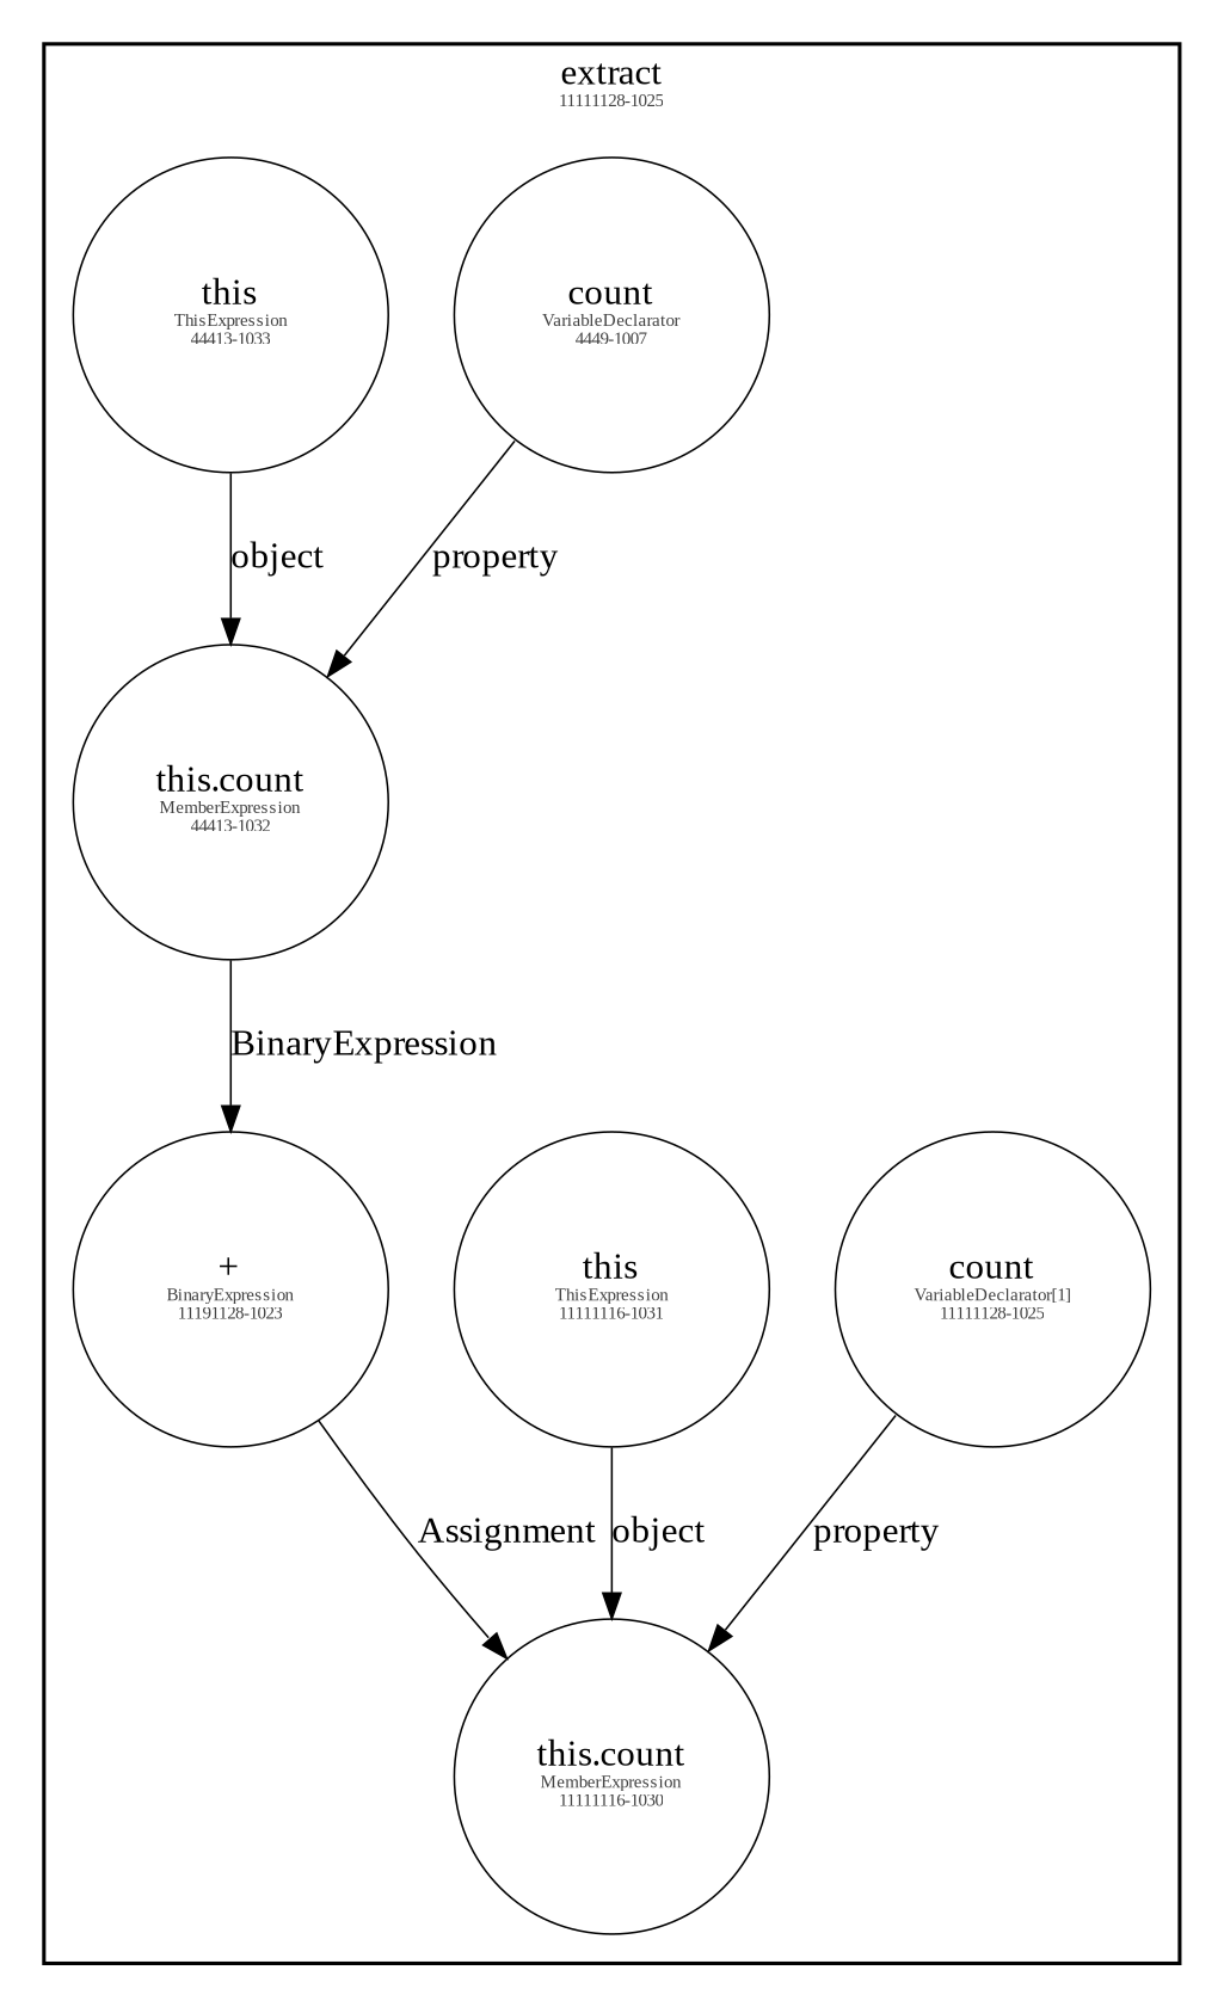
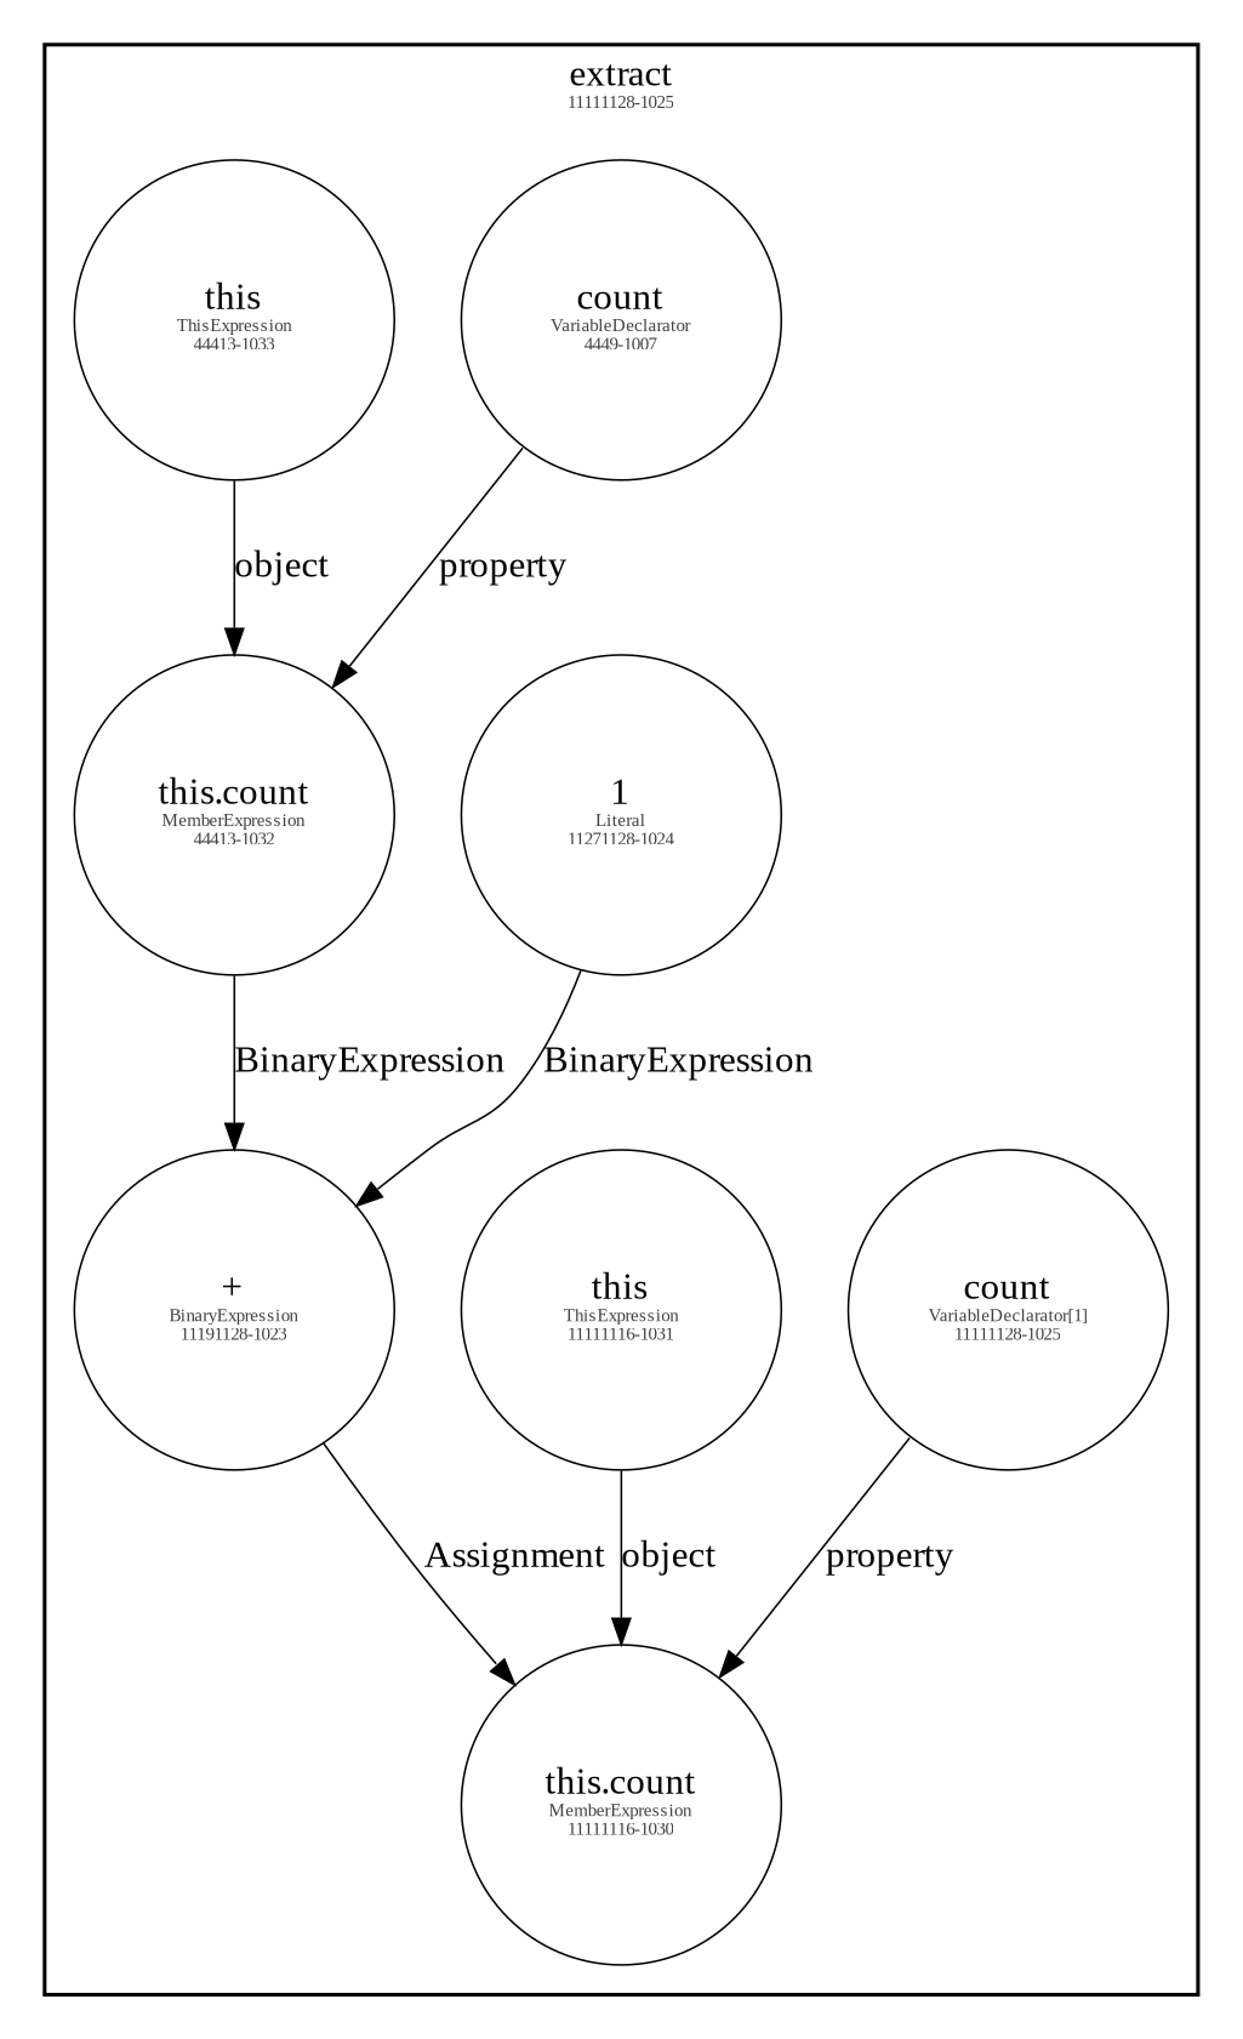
  digraph {
    fontcolor=black
    fontname="Liberation Serif"
    fontsize=10
    node [fixedsize=true fontcolor=black fontname="Liberation Serif" fontsize=10 penwidth=0.5 shape=circle]
    edge [arrowsize=0.7 fontcolor=black fontname="Liberation Serif" fontsize=10 penwidth=0.5 splines=line]
    n1 [height=1.2 label=<count<br/><font color="#404040" point-size="5">VariableDeclarator[1]</font><br/><font color="#404040" point-size="5">11111128-1025</font>> width=1.2]
    n2 [height=1.2 label=<this.count<br/><font color="#404040" point-size="5">MemberExpression</font><br/><font color="#404040" point-size="5">11111116-1030</font>> width=1.2]
    n3 [height=1.2 label=<+<br/><font color="#404040" point-size="5">BinaryExpression</font><br/><font color="#404040" point-size="5">11191128-1023</font>> width=1.2]
+   n4 [height=1.2 label=<1<br/><font color="#404040" point-size="5">Literal</font><br/><font color="#404040" point-size="5">11271128-1024</font>> width=1.2]
    n5 [height=1.2 label=<count<br/><font color="#404040" point-size="5">VariableDeclarator</font><br/><font color="#404040" point-size="5">4449-1007</font>> width=1.2]
    n6 [height=1.2 label=<this.count<br/><font color="#404040" point-size="5">MemberExpression</font><br/><font color="#404040" point-size="5">44413-1032</font>> width=1.2]
    n7 [height=1.2 label=<this<br/><font color="#404040" point-size="5">ThisExpression</font><br/><font color="#404040" point-size="5">11111116-1031</font>> width=1.2]
    n8 [height=1.2 label=<this<br/><font color="#404040" point-size="5">ThisExpression</font><br/><font color="#404040" point-size="5">44413-1033</font>> width=1.2]
    subgraph cluster_1 {
      label=<extract<br/><font color="#404040" point-size="5">11111128-1025</font>>
      n1
      n2
      n3
+     n4
      n5
      n6
      n7
      n8
    }
    n1 -> n2 [label=property]
    n3 -> n2 [label=Assignment]
+   n4 -> n3 [label=BinaryExpression]
    n5 -> n6 [label=property]
    n6 -> n3 [label=BinaryExpression]
    n7 -> n2 [label=object]
    n8 -> n6 [label=object]
  }
